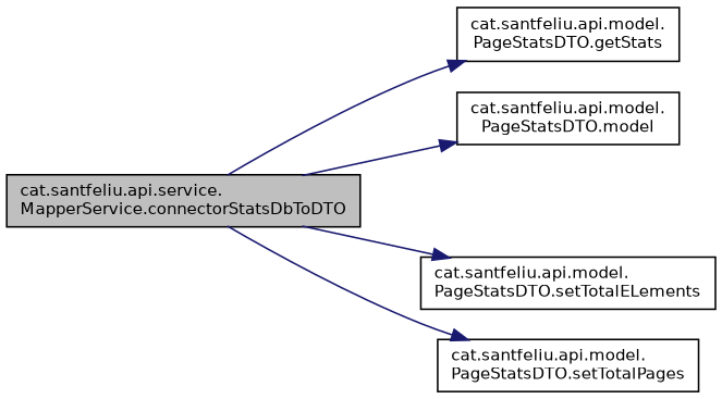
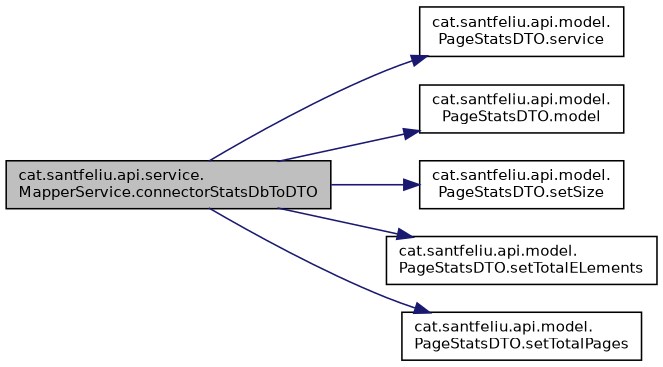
  digraph {
    rankdir=LR
    node [color=black fillcolor=white fontname=Helvetica fontsize=10 shape=record style=filled]
    edge [color=midnightblue fontname=Helvetica fontsize=10 labelfontname=Helvetica labelfontsize=10 style=solid]
    n1 [fillcolor=grey75 fontcolor=black height=0.2 label="cat.santfeliu.api.service.\lMapperService.connectorStatsDbToDTO" width=0.4]
-   n2 [height=0.2 label="cat.santfeliu.api.model.\lPageStatsDTO.getStats" width=0.4]
+   n2 [height=0.2 label="cat.santfeliu.api.model.\lPageStatsDTO.service" width=0.4]
    n3 [height=0.2 label="cat.santfeliu.api.model.\lPageStatsDTO.model" width=0.4]
+   n4 [height=0.2 label="cat.santfeliu.api.model.\lPageStatsDTO.setSize" width=0.4]
    n5 [height=0.2 label="cat.santfeliu.api.model.\lPageStatsDTO.setTotalELements" width=0.4]
    n6 [height=0.2 label="cat.santfeliu.api.model.\lPageStatsDTO.setTotalPages" width=0.4]
    n1 -> n2
    n1 -> n3
+   n1 -> n4
    n1 -> n5
    n1 -> n6
  }
